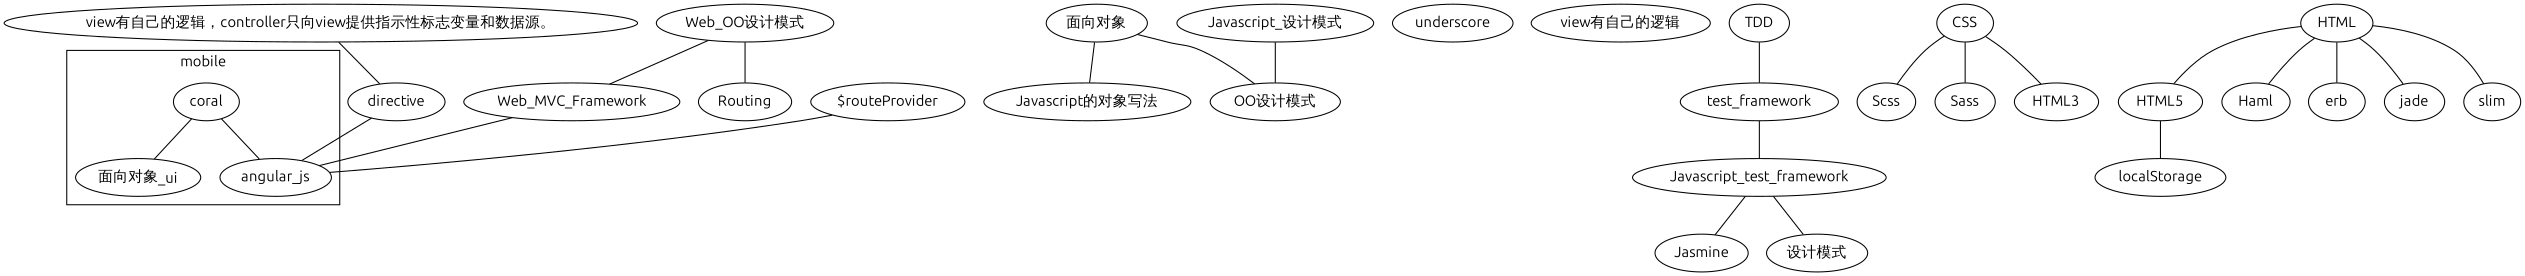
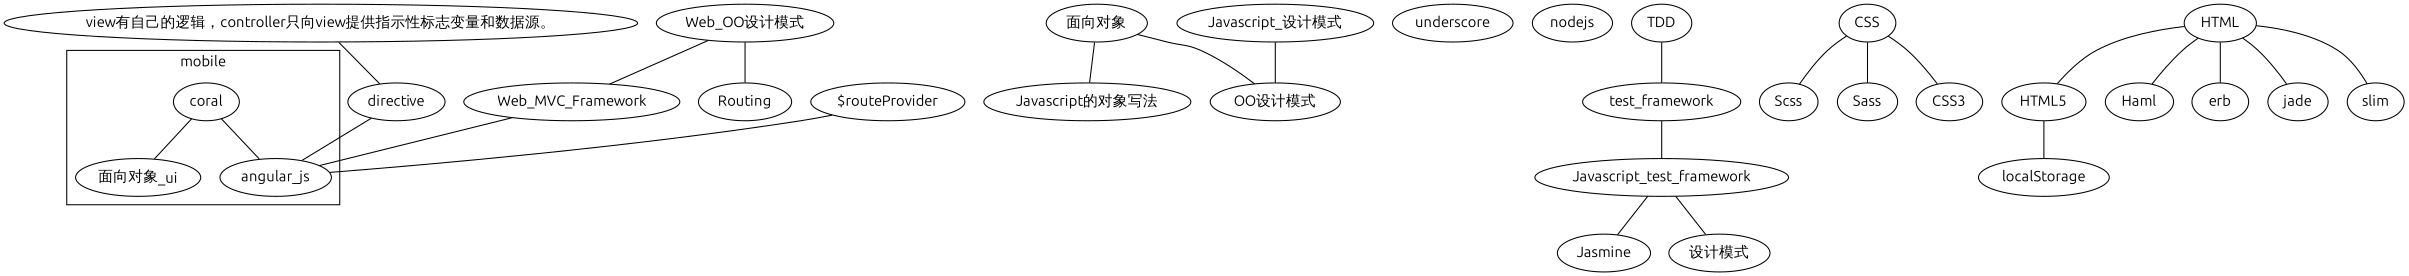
  graph {
    fontname=Ubuntu
    node [fontname=Ubuntu]
    edge [fontname=Ubuntu]
    coral
    angular_js
    n3 [label="面向对象_ui"]
    "面向对象"
    "Javascript的对象写法"
    "OO设计模式"
    underscore
-   nodejs [label="view有自己的逻辑"]
+   nodejs
    directive
    Javascript_test_framework
    Jasmine
    n12 [label="设计模式"]
    n13 [label="Web_OO设计模式"]
    Web_MVC_Framework
    Routing
    "$routeProvider"
    TDD
    test_framework
    "view有自己的逻辑，controller只向view提供指示性标志变量和数据源。"
    "Javascript_设计模式"
    CSS
    Scss
    Sass
-   CSS3 [label=HTML3]
+   CSS3
    HTML
    HTML5
    Haml
    erb
    jade
    slim
    localStorage
    subgraph cluster_1 {
      label=mobile
      coral
      angular_js
      n3
    }
    coral -- angular_js
    coral -- n3
    "面向对象" -- "Javascript的对象写法"
    "面向对象" -- "OO设计模式"
    directive -- angular_js
    Javascript_test_framework -- Jasmine
    Javascript_test_framework -- n12
    n13 -- Web_MVC_Framework
    n13 -- Routing
    Web_MVC_Framework -- angular_js
    "$routeProvider" -- angular_js
    TDD -- test_framework
    test_framework -- Javascript_test_framework
    "view有自己的逻辑，controller只向view提供指示性标志变量和数据源。" -- directive
    "Javascript_设计模式" -- "OO设计模式"
    CSS -- Scss
    CSS -- Sass
    CSS -- CSS3
    HTML -- HTML5
    HTML -- Haml
    HTML -- erb
    HTML -- jade
    HTML -- slim
    HTML5 -- localStorage
  }
